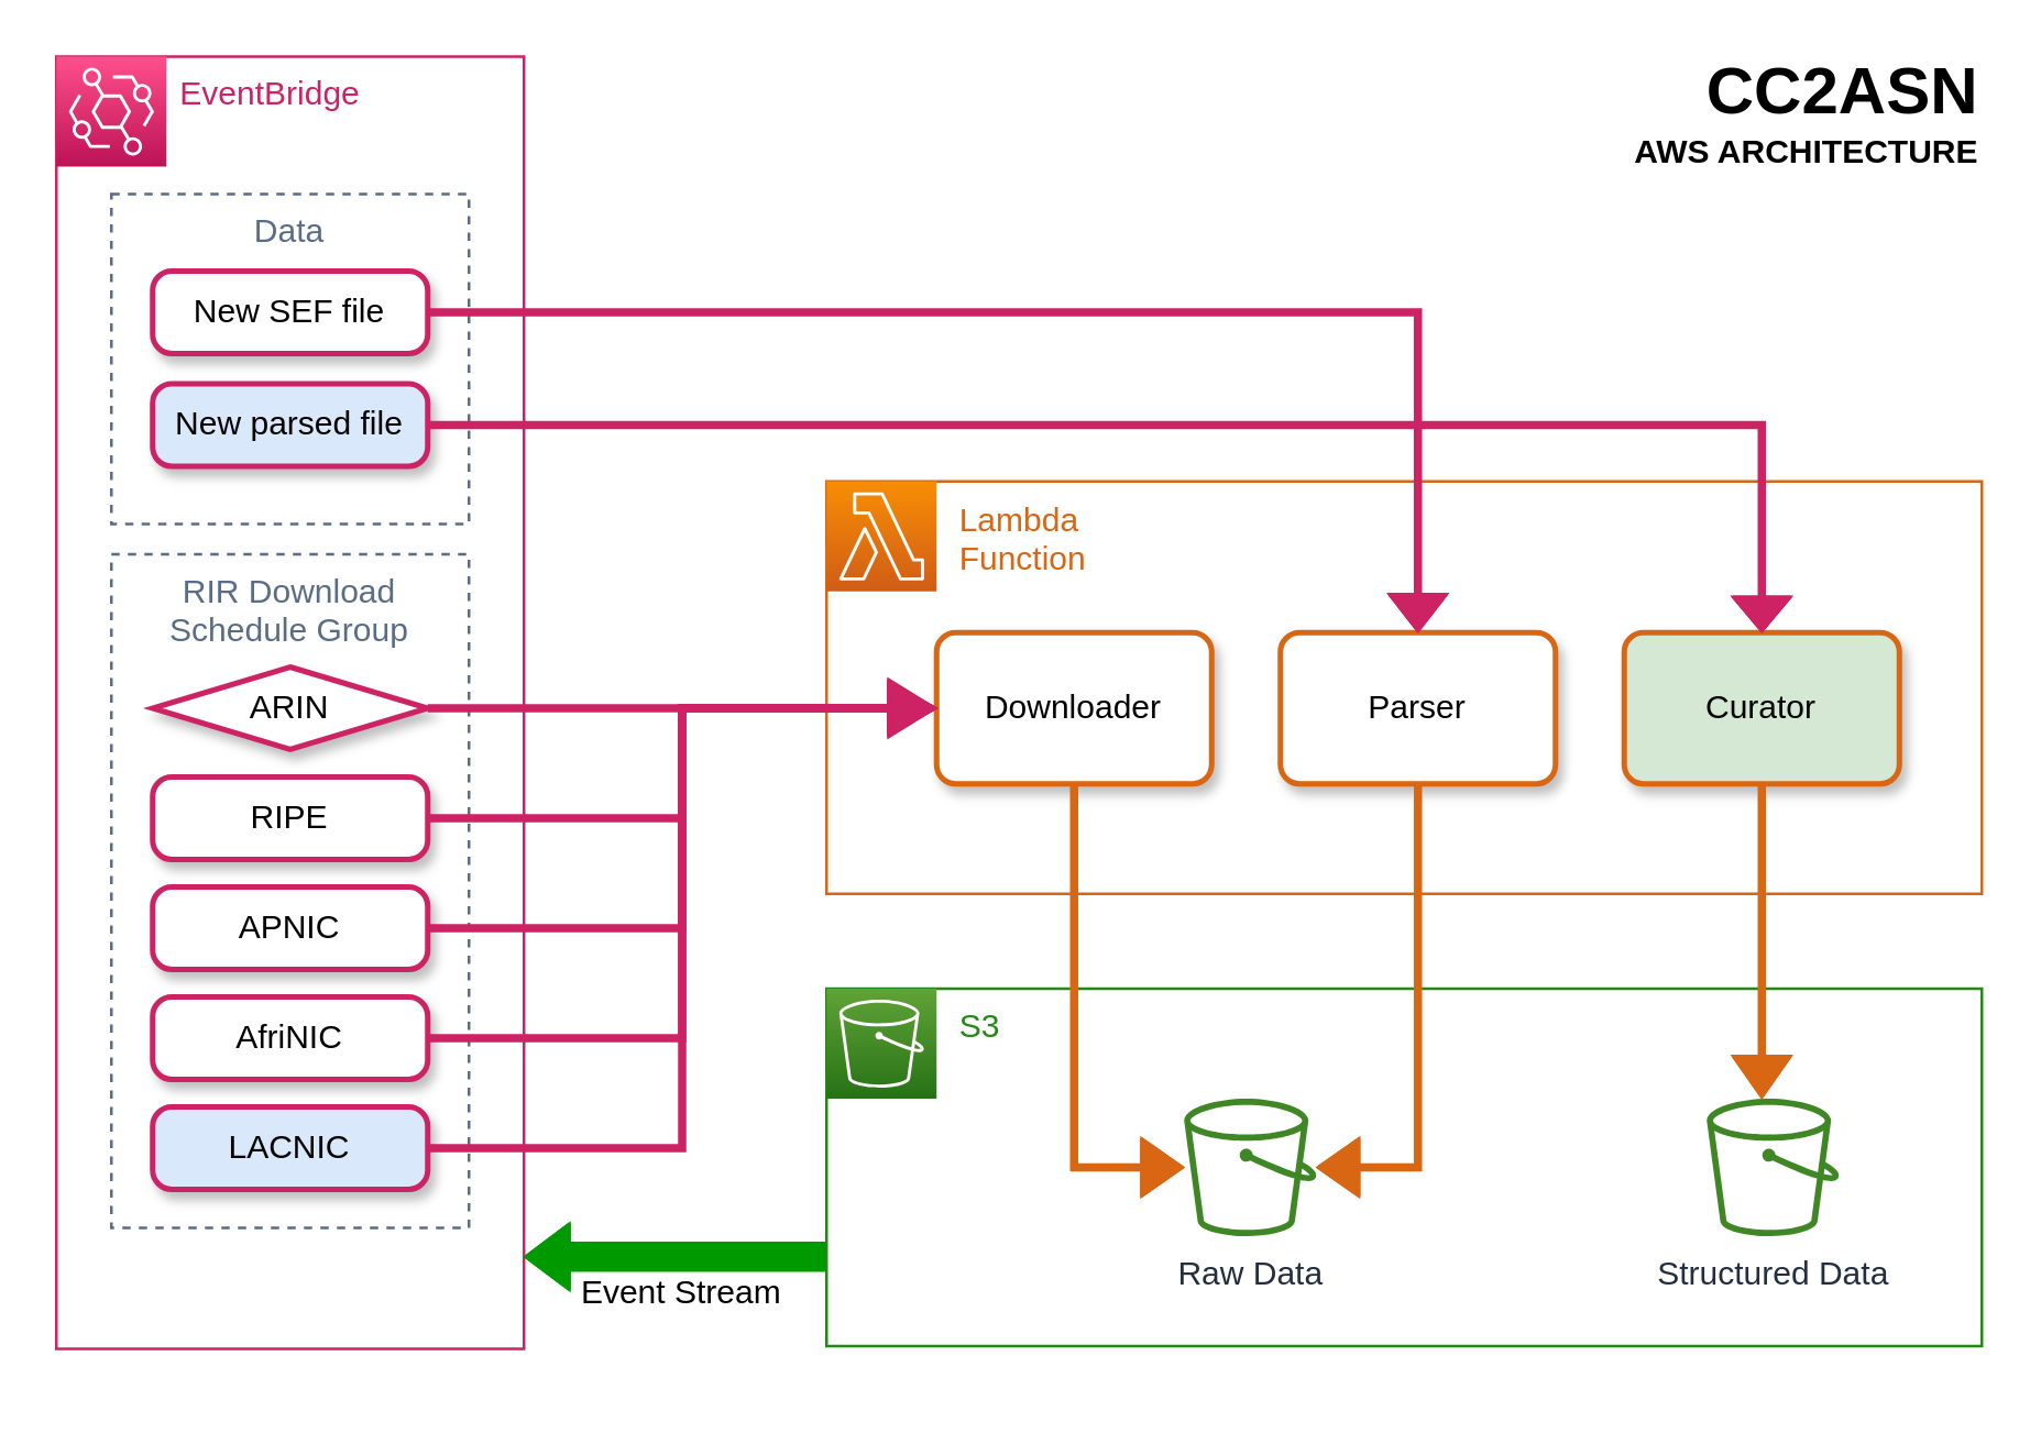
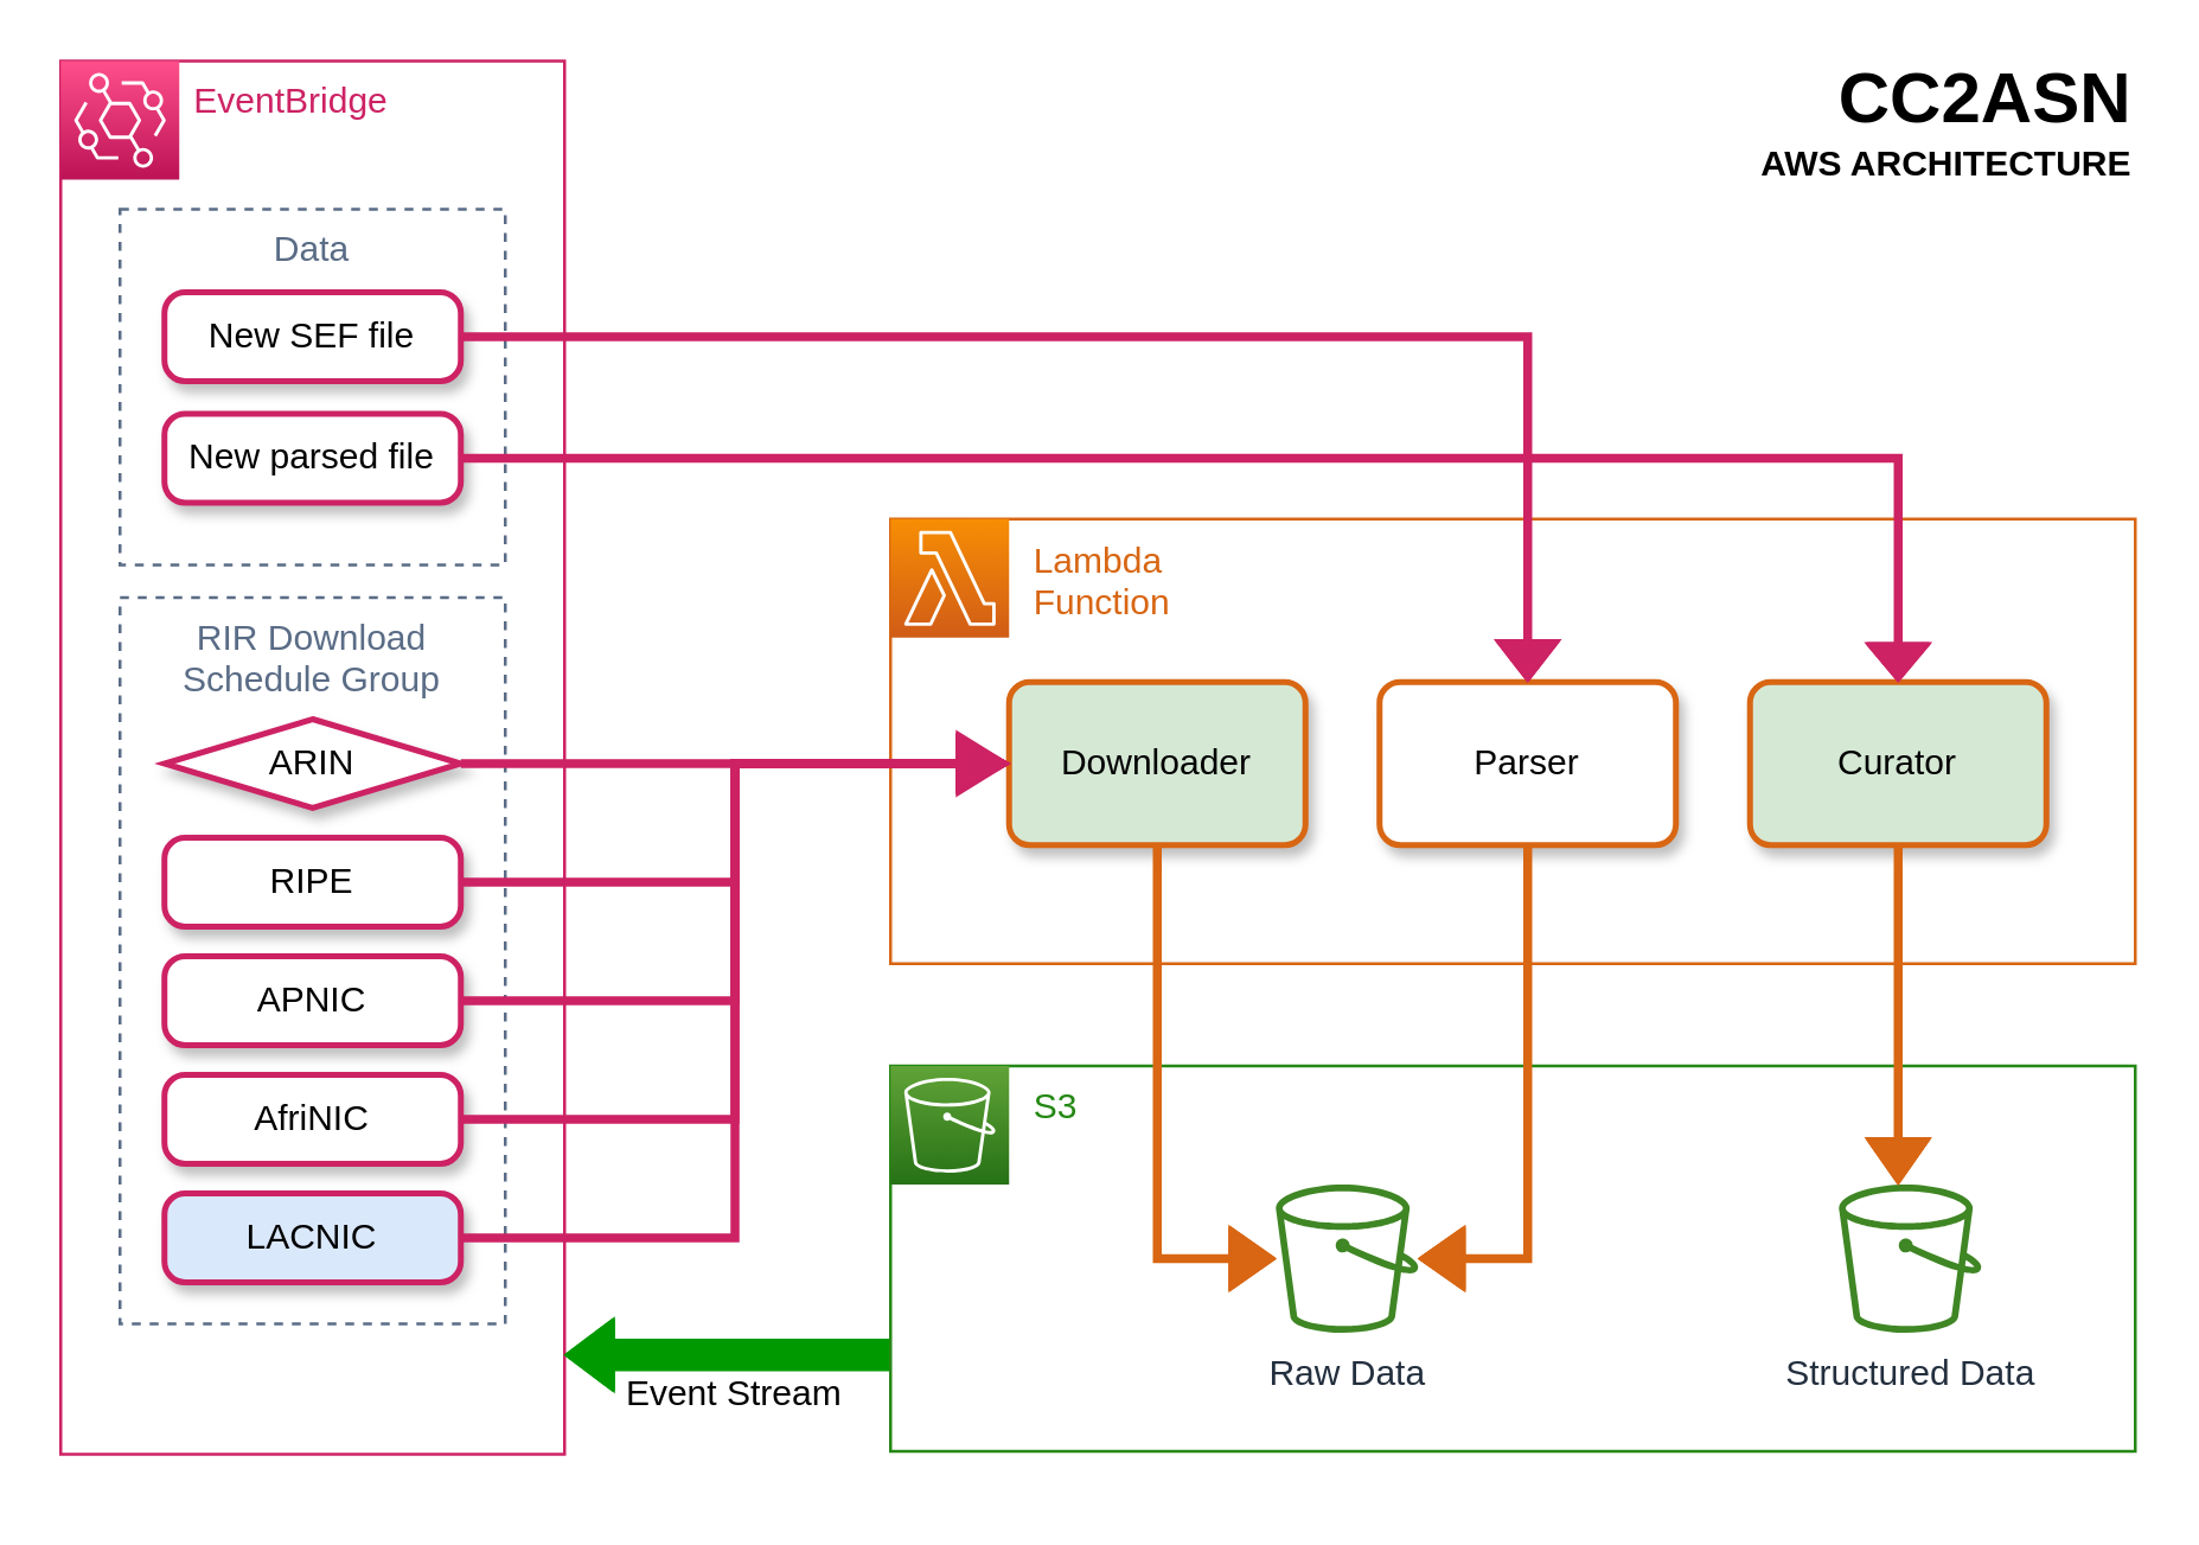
  <mxCell id="0" />
  <mxCell id="1" parent="0" />
  <mxCell id="2" value="&amp;nbsp; &amp;nbsp; EventBridge" style="points=[[0,0],[0.25,0],[0.5,0],[0.75,0],[1,0],[1,0.25],[1,0.5],[1,0.75],[1,1],[0.75,1],[0.5,1],[0.25,1],[0,1],[0,0.75],[0,0.5],[0,0.25]];outlineConnect=0;gradientColor=none;html=1;whiteSpace=wrap;fontSize=12;fontStyle=0;container=1;pointerEvents=0;collapsible=0;recursiveResize=0;shape=mxgraph.aws4.group;grIcon=mxgraph.aws4.group_account;strokeColor=#CD2264;fillColor=none;verticalAlign=top;align=left;spacingLeft=30;fontColor=#CD2264;dashed=0;" parent="1" vertex="1"><mxGeometry x="20" y="20" width="170" height="470" as="geometry" /></mxCell>
  <mxCell id="3" value="Data" style="fillColor=none;strokeColor=#5A6C86;dashed=1;verticalAlign=top;fontStyle=0;fontColor=#5A6C86;" vertex="1" parent="2"><mxGeometry x="20" y="50" width="130" height="120" as="geometry" /></mxCell>
  <mxCell id="4" value="" style="sketch=0;points=[[0,0,0],[0.25,0,0],[0.5,0,0],[0.75,0,0],[1,0,0],[0,1,0],[0.25,1,0],[0.5,1,0],[0.75,1,0],[1,1,0],[0,0.25,0],[0,0.5,0],[0,0.75,0],[1,0.25,0],[1,0.5,0],[1,0.75,0]];outlineConnect=0;fontColor=#232F3E;gradientColor=#FF4F8B;gradientDirection=north;fillColor=#BC1356;strokeColor=#ffffff;dashed=0;verticalLabelPosition=bottom;verticalAlign=top;align=center;html=1;fontSize=12;fontStyle=0;aspect=fixed;shape=mxgraph.aws4.resourceIcon;resIcon=mxgraph.aws4.eventbridge;" parent="2" vertex="1"><mxGeometry width="40" height="40" as="geometry" /></mxCell>
  <mxCell id="5" value="&lt;font style=&quot;font-size: 12px;&quot;&gt;New SEF file&lt;/font&gt;" style="rounded=1;whiteSpace=wrap;html=1;absoluteArcSize=1;arcSize=14;strokeWidth=2;strokeColor=#CD2264;shadow=1;" vertex="1" parent="2"><mxGeometry x="35" y="78" width="100" height="30" as="geometry" /></mxCell>
- <mxCell id="6" value="&lt;font style=&quot;font-size: 12px;&quot;&gt;New parsed file&lt;/font&gt;" style="rounded=1;whiteSpace=wrap;html=1;absoluteArcSize=1;arcSize=14;strokeWidth=2;strokeColor=#CD2264;shadow=1;fillColor=#dae8fc;" vertex="1" parent="2"><mxGeometry x="35" y="119" width="100" height="30" as="geometry" /></mxCell>
+ <mxCell id="6" value="&lt;font style=&quot;font-size: 12px;&quot;&gt;New parsed file&lt;/font&gt;" style="rounded=1;whiteSpace=wrap;html=1;absoluteArcSize=1;arcSize=14;strokeWidth=2;strokeColor=#CD2264;shadow=1;" vertex="1" parent="2"><mxGeometry x="35" y="119" width="100" height="30" as="geometry" /></mxCell>
  <mxCell id="7" style="edgeStyle=orthogonalEdgeStyle;shape=flexArrow;rounded=0;orthogonalLoop=1;jettySize=auto;html=1;exitX=0.5;exitY=1;exitDx=0;exitDy=0;fontSize=12;" edge="1" parent="2"><mxGeometry relative="1" as="geometry"><mxPoint x="110" y="342" as="sourcePoint" /><mxPoint x="110" y="342" as="targetPoint" /></mxGeometry></mxCell>
  <mxCell id="8" value="ARIN" style="rhombus;whiteSpace=wrap;html=1;absoluteArcSize=1;arcSize=14;strokeWidth=2;strokeColor=#CD2264;shadow=1;" parent="2" vertex="1"><mxGeometry x="35" y="222" width="100" height="30" as="geometry" /></mxCell>
  <mxCell id="9" value="RIPE" style="rounded=1;whiteSpace=wrap;html=1;absoluteArcSize=1;arcSize=14;strokeWidth=2;strokeColor=#CD2264;shadow=1;" parent="2" vertex="1"><mxGeometry x="35" y="262" width="100" height="30" as="geometry" /></mxCell>
  <mxCell id="10" value="APNIC" style="rounded=1;whiteSpace=wrap;html=1;absoluteArcSize=1;arcSize=14;strokeWidth=2;shadow=1;strokeColor=#CD2264;" parent="2" vertex="1"><mxGeometry x="35" y="302" width="100" height="30" as="geometry" /></mxCell>
  <mxCell id="11" value="AfriNIC" style="rounded=1;whiteSpace=wrap;html=1;absoluteArcSize=1;arcSize=14;strokeWidth=2;strokeColor=#CD2264;shadow=1;" parent="2" vertex="1"><mxGeometry x="35" y="342" width="100" height="30" as="geometry" /></mxCell>
  <mxCell id="12" value="LACNIC" style="rounded=1;whiteSpace=wrap;html=1;absoluteArcSize=1;arcSize=14;strokeWidth=2;strokeColor=#CD2264;shadow=1;fillColor=#dae8fc;" parent="2" vertex="1"><mxGeometry x="35" y="382" width="100" height="30" as="geometry" /></mxCell>
  <mxCell id="13" value="RIR Download &#10;Schedule Group" style="fillColor=none;strokeColor=#5A6C86;dashed=1;verticalAlign=top;fontStyle=0;fontColor=#5A6C86;" parent="2" vertex="1"><mxGeometry x="20" y="181" width="130" height="245" as="geometry" /></mxCell>
  <mxCell id="14" value="&amp;nbsp; &amp;nbsp; &amp;nbsp;Lambda&lt;br&gt;&amp;nbsp; &amp;nbsp; &amp;nbsp;Function" style="points=[[0,0],[0.25,0],[0.5,0],[0.75,0],[1,0],[1,0.25],[1,0.5],[1,0.75],[1,1],[0.75,1],[0.5,1],[0.25,1],[0,1],[0,0.75],[0,0.5],[0,0.25]];outlineConnect=0;gradientColor=none;html=1;whiteSpace=wrap;fontSize=12;fontStyle=0;container=1;pointerEvents=0;collapsible=0;recursiveResize=0;shape=mxgraph.aws4.group;grIcon=mxgraph.aws4.group_ec2_instance_contents;strokeColor=#D86613;fillColor=none;verticalAlign=top;align=left;spacingLeft=30;fontColor=#D86613;dashed=0;" parent="1" vertex="1"><mxGeometry x="300" y="174.5" width="420" height="150" as="geometry" /></mxCell>
  <mxCell id="15" value="" style="sketch=0;points=[[0,0,0],[0.25,0,0],[0.5,0,0],[0.75,0,0],[1,0,0],[0,1,0],[0.25,1,0],[0.5,1,0],[0.75,1,0],[1,1,0],[0,0.25,0],[0,0.5,0],[0,0.75,0],[1,0.25,0],[1,0.5,0],[1,0.75,0]];outlineConnect=0;fontColor=#232F3E;gradientColor=#F78E04;gradientDirection=north;fillColor=#D05C17;strokeColor=#ffffff;dashed=0;verticalLabelPosition=bottom;verticalAlign=top;align=center;html=1;fontSize=12;fontStyle=0;aspect=fixed;shape=mxgraph.aws4.resourceIcon;resIcon=mxgraph.aws4.lambda;" parent="14" vertex="1"><mxGeometry width="40" height="40" as="geometry" /></mxCell>
- <mxCell id="16" value="Downloader" style="rounded=1;whiteSpace=wrap;html=1;absoluteArcSize=1;arcSize=14;strokeWidth=2;shadow=1;strokeColor=#D86613;" parent="14" vertex="1"><mxGeometry x="40" y="55" width="100" height="55" as="geometry" /></mxCell>
+ <mxCell id="16" value="Downloader" style="rounded=1;whiteSpace=wrap;html=1;absoluteArcSize=1;arcSize=14;strokeWidth=2;shadow=1;strokeColor=#D86613;fillColor=#d5e8d4;" parent="14" vertex="1"><mxGeometry x="40" y="55" width="100" height="55" as="geometry" /></mxCell>
  <mxCell id="17" value="Parser" style="rounded=1;whiteSpace=wrap;html=1;absoluteArcSize=1;arcSize=14;strokeWidth=2;shadow=1;strokeColor=#D86613;" vertex="1" parent="14"><mxGeometry x="165" y="55" width="100" height="55" as="geometry" /></mxCell>
  <mxCell id="18" value="Curator" style="rounded=1;whiteSpace=wrap;html=1;absoluteArcSize=1;arcSize=14;strokeWidth=2;strokeColor=#D86613;shadow=1;fillColor=#d5e8d4;" vertex="1" parent="14"><mxGeometry x="290" y="55" width="100" height="55" as="geometry" /></mxCell>
  <mxCell id="19" style="edgeStyle=orthogonalEdgeStyle;rounded=0;orthogonalLoop=1;jettySize=auto;html=1;exitX=0.5;exitY=1;exitDx=0;exitDy=0;" parent="1" source="14" target="14" edge="1"><mxGeometry relative="1" as="geometry" /></mxCell>
  <mxCell id="20" style="edgeStyle=orthogonalEdgeStyle;rounded=0;orthogonalLoop=1;jettySize=auto;html=1;exitX=1;exitY=0.5;exitDx=0;exitDy=0;entryX=0;entryY=0.5;entryDx=0;entryDy=0;elbow=vertical;strokeColor=#CD2264;shape=flexArrow;width=2;endSize=5.33;fillColor=#CD2264;endWidth=18;" parent="1" source="8" target="16" edge="1"><mxGeometry relative="1" as="geometry" /></mxCell>
  <mxCell id="21" style="edgeStyle=orthogonalEdgeStyle;rounded=0;orthogonalLoop=1;jettySize=auto;html=1;exitX=1;exitY=0.5;exitDx=0;exitDy=0;entryX=0;entryY=0.5;entryDx=0;entryDy=0;strokeColor=#CD2264;shape=flexArrow;endWidth=16;endSize=5.33;width=2;fillColor=#CD2264;" parent="1" source="9" target="16" edge="1"><mxGeometry relative="1" as="geometry" /></mxCell>
  <mxCell id="22" style="edgeStyle=orthogonalEdgeStyle;rounded=0;orthogonalLoop=1;jettySize=auto;html=1;exitX=1;exitY=0.5;exitDx=0;exitDy=0;entryX=0;entryY=0.5;entryDx=0;entryDy=0;strokeColor=#CD2264;shape=flexArrow;width=2;endSize=5.33;endWidth=16;fillColor=#CD2264;" parent="1" source="10" target="16" edge="1"><mxGeometry relative="1" as="geometry" /></mxCell>
  <mxCell id="23" style="edgeStyle=orthogonalEdgeStyle;rounded=0;orthogonalLoop=1;jettySize=auto;html=1;exitX=1;exitY=0.5;exitDx=0;exitDy=0;entryX=0;entryY=0.5;entryDx=0;entryDy=0;strokeColor=#CD2264;shape=flexArrow;width=2;endSize=5.33;endWidth=14;fillColor=#CD2264;" parent="1" source="11" target="16" edge="1"><mxGeometry relative="1" as="geometry" /></mxCell>
  <mxCell id="24" style="edgeStyle=orthogonalEdgeStyle;rounded=0;orthogonalLoop=1;jettySize=auto;html=1;exitX=1;exitY=0.5;exitDx=0;exitDy=0;entryX=0;entryY=0.5;entryDx=0;entryDy=0;strokeColor=#CD2264;shape=flexArrow;width=2;endSize=5;endWidth=14;fillColor=#CD2264;" parent="1" source="12" target="16" edge="1"><mxGeometry relative="1" as="geometry"><mxPoint x="400" y="350" as="targetPoint" /></mxGeometry></mxCell>
  <mxCell id="25" style="edgeStyle=orthogonalEdgeStyle;shape=flexArrow;rounded=0;orthogonalLoop=1;jettySize=auto;html=1;exitX=0;exitY=0.75;exitDx=0;exitDy=0;fontSize=12;strokeColor=#009900;shadow=0;fillColor=#009900;endWidth=13;endSize=5;" edge="1" parent="1" source="27" target="2"><mxGeometry relative="1" as="geometry"><mxPoint x="200" y="540" as="targetPoint" /><Array as="points"><mxPoint x="240" y="457" /><mxPoint x="240" y="457" /></Array></mxGeometry></mxCell>
  <mxCell id="26" value="Event Stream" style="edgeLabel;html=1;align=center;verticalAlign=middle;resizable=0;points=[];fontSize=12;" vertex="1" connectable="0" parent="25"><mxGeometry x="-0.022" y="2" relative="1" as="geometry"><mxPoint y="11" as="offset" /></mxGeometry></mxCell>
  <mxCell id="27" value="&amp;nbsp; &amp;nbsp; &amp;nbsp;S3" style="points=[[0,0],[0.25,0],[0.5,0],[0.75,0],[1,0],[1,0.25],[1,0.5],[1,0.75],[1,1],[0.75,1],[0.5,1],[0.25,1],[0,1],[0,0.75],[0,0.5],[0,0.25]];outlineConnect=0;gradientColor=none;html=1;whiteSpace=wrap;fontSize=12;fontStyle=0;container=1;pointerEvents=0;collapsible=0;recursiveResize=0;shape=mxgraph.aws4.group;grIcon=mxgraph.aws4.group_vpc;strokeColor=#248814;fillColor=none;verticalAlign=top;align=left;spacingLeft=30;fontColor=#248814;dashed=0;" parent="1" vertex="1"><mxGeometry x="300" y="359" width="420" height="130" as="geometry" /></mxCell>
  <mxCell id="28" value="" style="sketch=0;points=[[0,0,0],[0.25,0,0],[0.5,0,0],[0.75,0,0],[1,0,0],[0,1,0],[0.25,1,0],[0.5,1,0],[0.75,1,0],[1,1,0],[0,0.25,0],[0,0.5,0],[0,0.75,0],[1,0.25,0],[1,0.5,0],[1,0.75,0]];outlineConnect=0;fontColor=#232F3E;gradientColor=#60A337;gradientDirection=north;fillColor=#277116;strokeColor=#ffffff;dashed=0;verticalLabelPosition=bottom;verticalAlign=top;align=center;html=1;fontSize=12;fontStyle=0;aspect=fixed;shape=mxgraph.aws4.resourceIcon;resIcon=mxgraph.aws4.s3;" parent="27" vertex="1"><mxGeometry width="40" height="40" as="geometry" /></mxCell>
  <mxCell id="29" value="Raw Data" style="sketch=0;outlineConnect=0;fontColor=#232F3E;gradientColor=none;fillColor=#3F8624;strokeColor=none;dashed=0;verticalLabelPosition=bottom;verticalAlign=top;align=center;html=1;fontSize=12;fontStyle=0;aspect=fixed;pointerEvents=1;shape=mxgraph.aws4.bucket;" parent="27" vertex="1"><mxGeometry x="130" y="40" width="48.08" height="50" as="geometry" /></mxCell>
  <mxCell id="30" value="Structured Data" style="sketch=0;outlineConnect=0;fontColor=#232F3E;gradientColor=none;fillColor=#3F8624;strokeColor=none;dashed=0;verticalLabelPosition=bottom;verticalAlign=top;align=center;html=1;fontSize=12;fontStyle=0;aspect=fixed;pointerEvents=1;shape=mxgraph.aws4.bucket;" parent="27" vertex="1"><mxGeometry x="320" y="40" width="48.08" height="50" as="geometry" /></mxCell>
  <mxCell id="31" style="edgeStyle=orthogonalEdgeStyle;curved=1;rounded=0;orthogonalLoop=1;jettySize=auto;html=1;exitX=0.5;exitY=1;exitDx=0;exitDy=0;" parent="1" edge="1"><mxGeometry relative="1" as="geometry"><mxPoint x="680" y="499" as="sourcePoint" /><mxPoint x="680" y="499" as="targetPoint" /></mxGeometry></mxCell>
  <mxCell id="32" style="edgeStyle=orthogonalEdgeStyle;rounded=0;orthogonalLoop=1;jettySize=auto;html=1;exitX=1;exitY=0.5;exitDx=0;exitDy=0;entryX=0.5;entryY=0;entryDx=0;entryDy=0;fontSize=12;strokeColor=#CD2264;shape=flexArrow;width=2;endSize=4.17;endWidth=18;fillColor=#CD2264;" edge="1" parent="1" source="5" target="17"><mxGeometry relative="1" as="geometry"><Array as="points"><mxPoint x="515" y="113" /></Array></mxGeometry></mxCell>
  <mxCell id="33" style="edgeStyle=orthogonalEdgeStyle;rounded=0;orthogonalLoop=1;jettySize=auto;html=1;exitX=1;exitY=0.5;exitDx=0;exitDy=0;fontSize=12;entryX=0.5;entryY=0;entryDx=0;entryDy=0;shape=flexArrow;width=2;endSize=3.83;endWidth=18;fillColor=#CD2264;strokeColor=#CD2264;" edge="1" parent="1" source="6" target="18"><mxGeometry relative="1" as="geometry"><mxPoint x="550" y="430" as="targetPoint" /><Array as="points"><mxPoint x="640" y="154" /></Array></mxGeometry></mxCell>
  <mxCell id="34" style="edgeStyle=orthogonalEdgeStyle;rounded=0;orthogonalLoop=1;jettySize=auto;html=1;exitX=0.5;exitY=1;exitDx=0;exitDy=0;fontSize=10;shape=flexArrow;width=2;endSize=4.67;endWidth=18;fillColor=#D86613;strokeColor=#D86613;" edge="1" parent="1" source="17" target="29"><mxGeometry relative="1" as="geometry"><mxPoint x="400" y="294.5" as="sourcePoint" /><mxPoint x="399.1" y="490" as="targetPoint" /><Array as="points"><mxPoint x="515" y="424" /></Array></mxGeometry></mxCell>
  <mxCell id="35" style="edgeStyle=orthogonalEdgeStyle;rounded=0;orthogonalLoop=1;jettySize=auto;html=1;exitX=0.5;exitY=1;exitDx=0;exitDy=0;fontSize=10;shape=flexArrow;width=2;endSize=4.67;endWidth=18;fillColor=#D86613;strokeColor=#D86613;" edge="1" parent="1" source="16" target="29"><mxGeometry relative="1" as="geometry"><Array as="points"><mxPoint x="390" y="424" /></Array></mxGeometry></mxCell>
  <mxCell id="36" style="edgeStyle=orthogonalEdgeStyle;rounded=0;orthogonalLoop=1;jettySize=auto;html=1;exitX=0.5;exitY=1;exitDx=0;exitDy=0;fontSize=10;shape=flexArrow;width=2;endSize=4.67;endWidth=18;fillColor=#D86613;strokeColor=#D86613;" edge="1" parent="1" source="18" target="30"><mxGeometry relative="1" as="geometry"><mxPoint x="525" y="294.5" as="sourcePoint" /><mxPoint x="488.074" y="434" as="targetPoint" /><Array as="points"><mxPoint x="640" y="360" /><mxPoint x="640" y="360" /></Array></mxGeometry></mxCell>
  <mxCell id="37" value="&lt;div style=&quot;&quot;&gt;&lt;span style=&quot;background-color: initial;&quot;&gt;&lt;font style=&quot;font-size: 24px;&quot;&gt;CC2ASN&lt;/font&gt;&lt;/span&gt;&lt;/div&gt;&lt;div style=&quot;&quot;&gt;&lt;span style=&quot;background-color: initial;&quot;&gt;AWS ARCHITECTURE&lt;/span&gt;&lt;/div&gt;" style="text;strokeColor=none;fillColor=none;html=1;fontSize=12;fontStyle=1;verticalAlign=middle;align=right;" vertex="1" parent="1"><mxGeometry x="620" y="20" width="100" height="40" as="geometry" /></mxCell>
